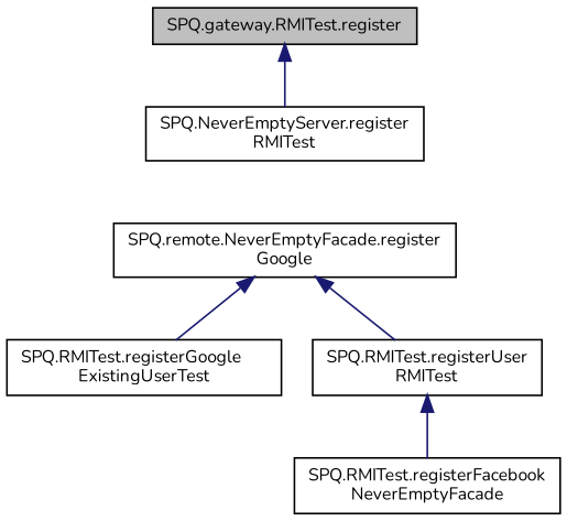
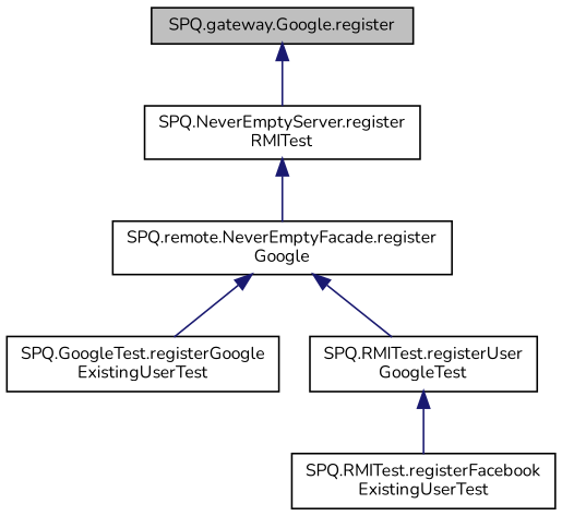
  digraph {
    fontname=Nunito
    rankdir=TB
    node [color=black fillcolor=white fontname=Nunito fontsize=10 shape=record style=filled]
    edge [color=midnightblue dir=back fontname=Nunito fontsize=10 labelfontname=Helvetica labelfontsize=10 style=solid]
-   n1 [fillcolor=grey75 fontcolor=black height=0.2 label="SPQ.gateway.RMITest.register" width=0.4]
+   n1 [fillcolor=grey75 fontcolor=black height=0.2 label="SPQ.gateway.Google.register" width=0.4]
    n2 [height=0.2 label="SPQ.NeverEmptyServer.register\lRMITest" width=0.4]
    n3 [height=0.2 label="SPQ.remote.NeverEmptyFacade.register\lGoogle" width=0.4]
-   n4 [height=0.2 label="SPQ.RMITest.registerGoogle\lExistingUserTest" width=0.4]
-   n5 [height=0.2 label="SPQ.RMITest.registerUser\lRMITest" width=0.4]
-   n6 [height=0.2 label="SPQ.RMITest.registerFacebook\lNeverEmptyFacade" width=0.4]
+   n4 [height=0.2 label="SPQ.GoogleTest.registerGoogle\lExistingUserTest" width=0.4]
+   n5 [height=0.2 label="SPQ.RMITest.registerUser\lGoogleTest" width=0.4]
+   n6 [height=0.2 label="SPQ.RMITest.registerFacebook\lExistingUserTest" width=0.4]
    n1 -> n2
+   n2 -> n3
    n3 -> n4
    n3 -> n5
    n5 -> n6
  }
